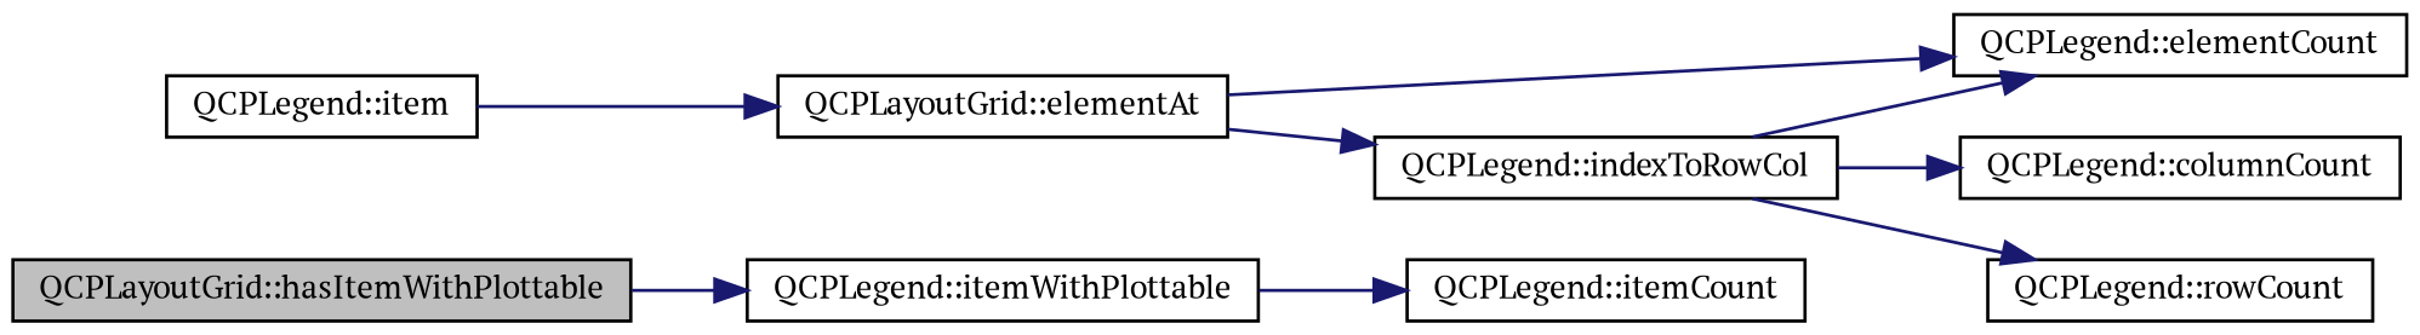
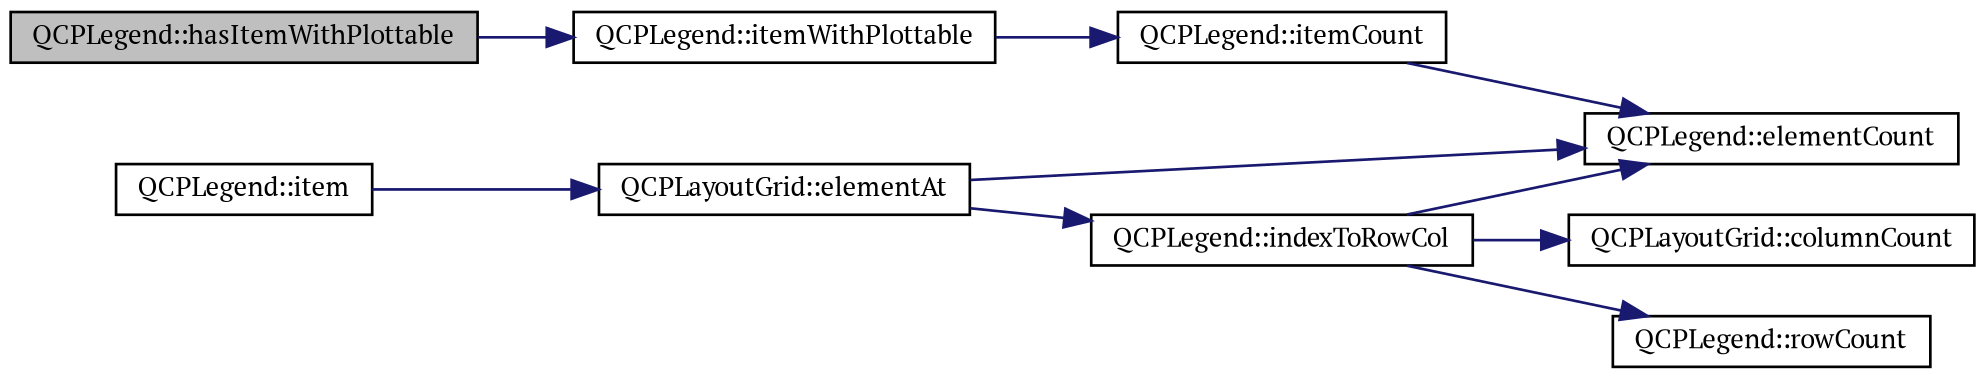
  digraph {
    fontname="PT Serif"
    rankdir=LR
    node [color=black fillcolor=white fontname="PT Serif" fontsize=10 shape=record style=filled]
    edge [color=midnightblue fontname="PT Serif" fontsize=10 labelfontname=Helvetica labelfontsize=10 style=solid]
-   n1 [fillcolor=grey75 fontcolor=black height=0.2 label="QCPLayoutGrid::hasItemWithPlottable" width=0.4]
+   n1 [fillcolor=grey75 fontcolor=black height=0.2 label="QCPLegend::hasItemWithPlottable" width=0.4]
    n2 [height=0.2 label="QCPLegend::itemWithPlottable" width=0.4]
    n3 [height=0.2 label="QCPLegend::itemCount" width=0.4]
    n4 [height=0.2 label="QCPLegend::item" width=0.4]
    n5 [height=0.2 label="QCPLayoutGrid::elementAt" width=0.4]
    n6 [height=0.2 label="QCPLegend::elementCount" width=0.4]
    n7 [height=0.2 label="QCPLegend::indexToRowCol" width=0.4]
-   n8 [height=0.2 label="QCPLegend::columnCount" width=0.4]
+   n8 [height=0.2 label="QCPLayoutGrid::columnCount" width=0.4]
    n9 [height=0.2 label="QCPLegend::rowCount" width=0.4]
    n1 -> n2
    n2 -> n3
+   n3 -> n6
    n4 -> n5
    n5 -> n6
    n5 -> n7
    n7 -> n6
    n7 -> n8
    n7 -> n9
  }
